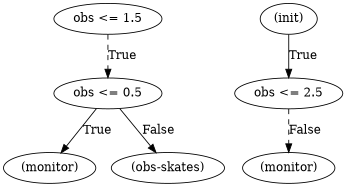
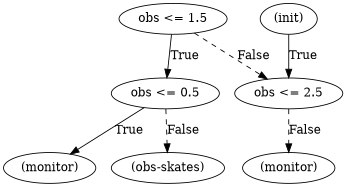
  digraph {
    n1 [label="obs <= 1.5"]
    n2 [label="obs <= 0.5"]
    n3 [label="obs <= 2.5"]
    n4 [label="(monitor)"]
    n5 [label="(obs-skates)"]
    n6 [label="(monitor)"]
    n7 [label="(init)"]
-   n1 -> n2 [label=True style=dashed]
+   n1 -> n2 [label=True]
+   n1 -> n3 [label=False style=dashed]
    n2 -> n4 [label=True]
-   n2 -> n5 [label=False style=solid]
+   n2 -> n5 [label=False style=dashed]
    n3 -> n6 [label=False style=dashed]
    n7 -> n3 [label=True]
  }
